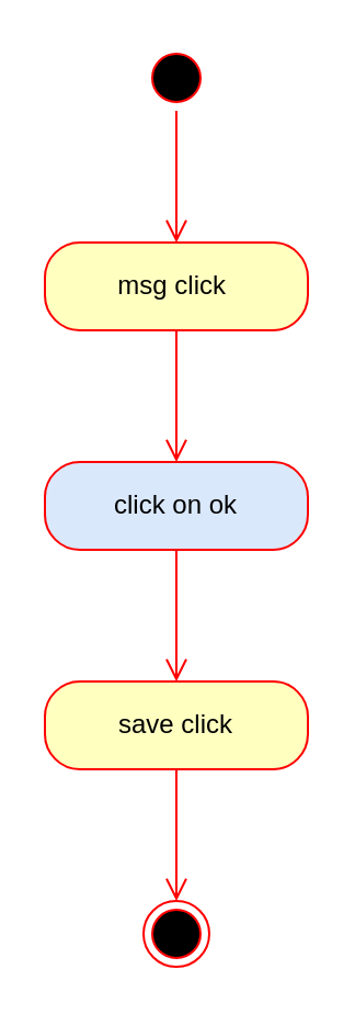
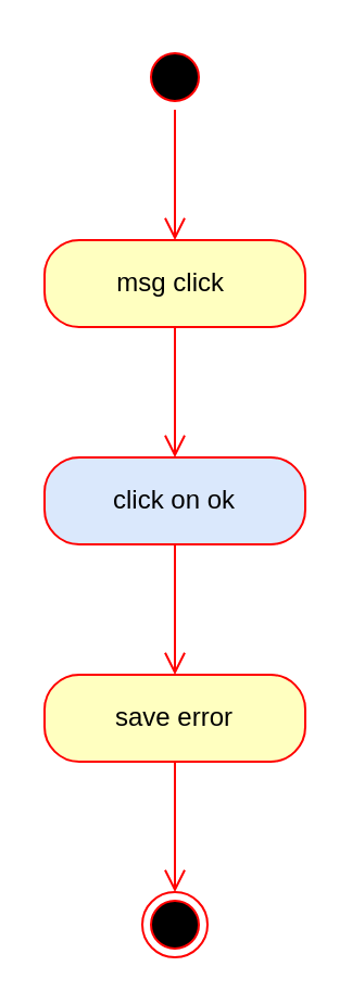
  <mxCell id="0" />
  <mxCell id="1" parent="0" />
  <mxCell id="2" value="" style="ellipse;html=1;shape=startState;fillColor=#000000;strokeColor=#ff0000;" vertex="1" parent="1"><mxGeometry x="65" y="20" width="30" height="30" as="geometry" /></mxCell>
  <mxCell id="3" value="" style="edgeStyle=orthogonalEdgeStyle;html=1;verticalAlign=bottom;endArrow=open;endSize=8;strokeColor=#ff0000;" edge="1" source="2" parent="1"><mxGeometry relative="1" as="geometry"><mxPoint x="80" y="110" as="targetPoint" /></mxGeometry></mxCell>
  <mxCell id="4" value="msg click&amp;nbsp;" style="rounded=1;whiteSpace=wrap;html=1;arcSize=40;fontColor=#000000;fillColor=#ffffc0;strokeColor=#ff0000;" vertex="1" parent="1"><mxGeometry x="20" y="110" width="120" height="40" as="geometry" /></mxCell>
  <mxCell id="5" value="" style="edgeStyle=orthogonalEdgeStyle;html=1;verticalAlign=bottom;endArrow=open;endSize=8;strokeColor=#ff0000;" edge="1" source="4" parent="1"><mxGeometry relative="1" as="geometry"><mxPoint x="80" y="210" as="targetPoint" /></mxGeometry></mxCell>
  <mxCell id="6" value="click on ok" style="rounded=1;whiteSpace=wrap;html=1;arcSize=40;fontColor=#000000;fillColor=#dae8fc;strokeColor=#ff0000;" vertex="1" parent="1"><mxGeometry x="20" y="210" width="120" height="40" as="geometry" /></mxCell>
  <mxCell id="7" value="" style="edgeStyle=orthogonalEdgeStyle;html=1;verticalAlign=bottom;endArrow=open;endSize=8;strokeColor=#ff0000;" edge="1" source="6" parent="1"><mxGeometry relative="1" as="geometry"><mxPoint x="80" y="310" as="targetPoint" /></mxGeometry></mxCell>
- <mxCell id="8" value="save click" style="rounded=1;whiteSpace=wrap;html=1;arcSize=40;fontColor=#000000;fillColor=#ffffc0;strokeColor=#ff0000;" vertex="1" parent="1"><mxGeometry x="20" y="310" width="120" height="40" as="geometry" /></mxCell>
+ <mxCell id="8" value="save error" style="rounded=1;whiteSpace=wrap;html=1;arcSize=40;fontColor=#000000;fillColor=#ffffc0;strokeColor=#ff0000;" vertex="1" parent="1"><mxGeometry x="20" y="310" width="120" height="40" as="geometry" /></mxCell>
  <mxCell id="9" value="" style="edgeStyle=orthogonalEdgeStyle;html=1;verticalAlign=bottom;endArrow=open;endSize=8;strokeColor=#ff0000;" edge="1" source="8" parent="1"><mxGeometry relative="1" as="geometry"><mxPoint x="80" y="410" as="targetPoint" /></mxGeometry></mxCell>
  <mxCell id="10" value="" style="ellipse;html=1;shape=endState;fillColor=#000000;strokeColor=#ff0000;" vertex="1" parent="1"><mxGeometry x="65" y="410" width="30" height="30" as="geometry" /></mxCell>
